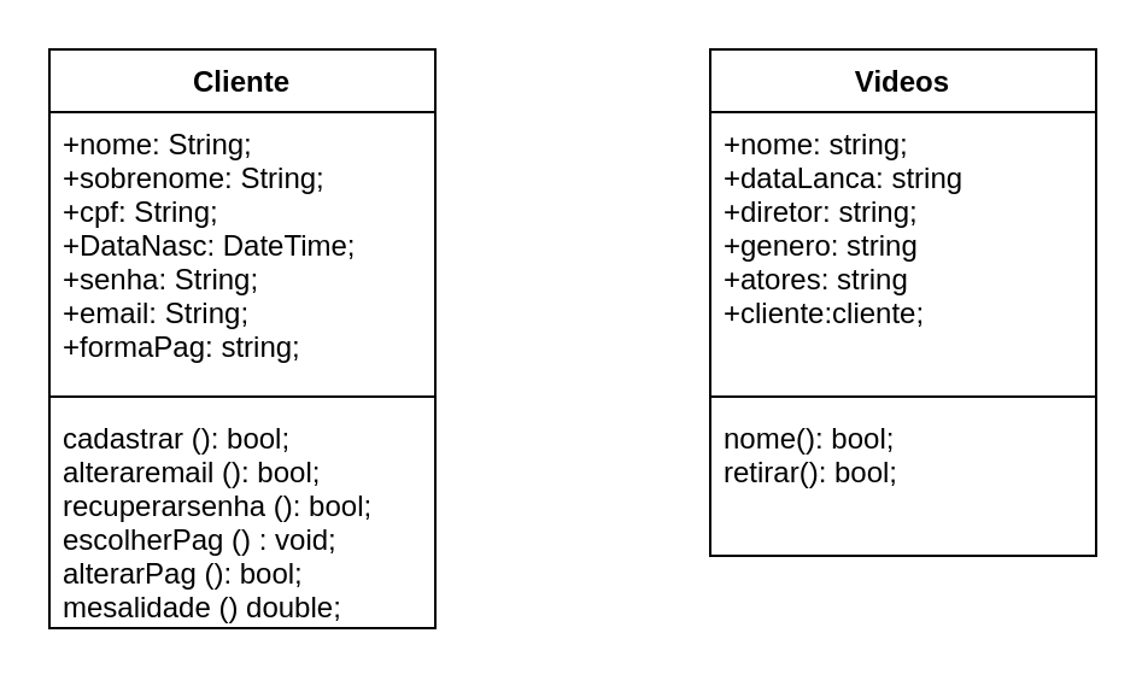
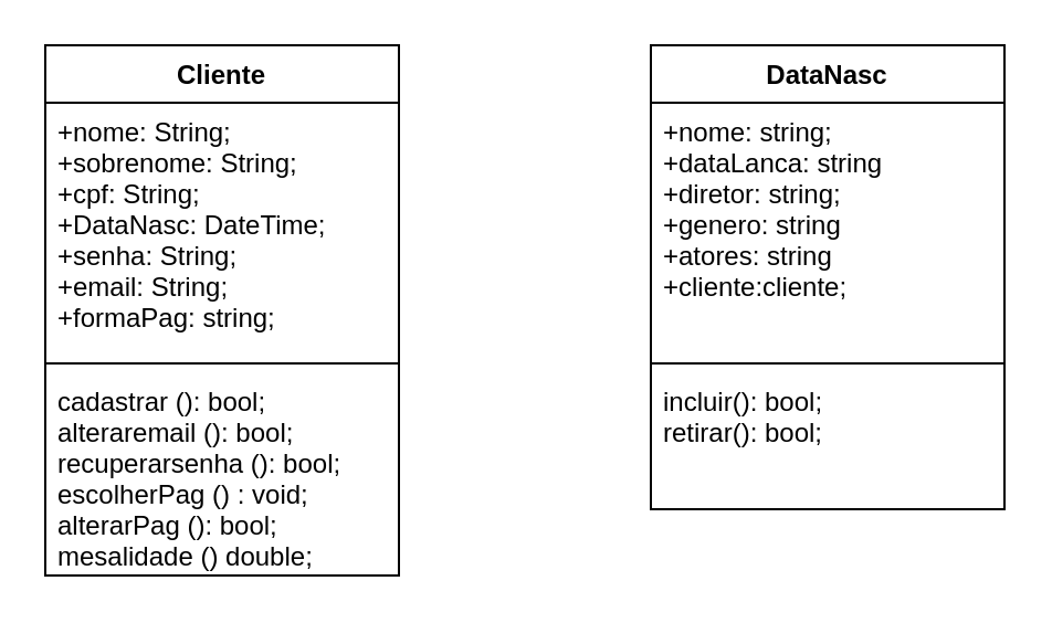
  <mxCell id="0" />
  <mxCell id="1" parent="0" />
  <mxCell id="2" value="Cliente" style="swimlane;fontStyle=1;align=center;verticalAlign=top;childLayout=stackLayout;horizontal=1;startSize=26;horizontalStack=0;resizeParent=1;resizeParentMax=0;resizeLast=0;collapsible=1;marginBottom=0;" vertex="1" parent="1"><mxGeometry x="20" y="20" width="160" height="240" as="geometry" /></mxCell>
  <mxCell id="3" value="+nome: String;&#10;+sobrenome: String;&#10;+cpf: String;&#10;+DataNasc: DateTime;&#10;+senha: String;&#10;+email: String;&#10;+formaPag: string;" style="text;strokeColor=none;fillColor=none;align=left;verticalAlign=top;spacingLeft=4;spacingRight=4;overflow=hidden;rotatable=0;points=[[0,0.5],[1,0.5]];portConstraint=eastwest;" vertex="1" parent="2"><mxGeometry y="26" width="160" height="114" as="geometry" /></mxCell>
  <mxCell id="4" value="" style="line;strokeWidth=1;fillColor=none;align=left;verticalAlign=middle;spacingTop=-1;spacingLeft=3;spacingRight=3;rotatable=0;labelPosition=right;points=[];portConstraint=eastwest;" vertex="1" parent="2"><mxGeometry y="140" width="160" height="8" as="geometry" /></mxCell>
  <mxCell id="5" value="cadastrar (): bool;&#10;alteraremail (): bool;&#10;recuperarsenha (): bool;&#10;escolherPag () : void;&#10;alterarPag (): bool;&#10;mesalidade () double;" style="text;strokeColor=none;fillColor=none;align=left;verticalAlign=top;spacingLeft=4;spacingRight=4;overflow=hidden;rotatable=0;points=[[0,0.5],[1,0.5]];portConstraint=eastwest;" vertex="1" parent="2"><mxGeometry y="148" width="160" height="92" as="geometry" /></mxCell>
- <mxCell id="6" value="Videos" style="swimlane;fontStyle=1;align=center;verticalAlign=top;childLayout=stackLayout;horizontal=1;startSize=26;horizontalStack=0;resizeParent=1;resizeParentMax=0;resizeLast=0;collapsible=1;marginBottom=0;" vertex="1" parent="1"><mxGeometry x="294" y="20" width="160" height="210" as="geometry" /></mxCell>
+ <mxCell id="6" value="DataNasc" style="swimlane;fontStyle=1;align=center;verticalAlign=top;childLayout=stackLayout;horizontal=1;startSize=26;horizontalStack=0;resizeParent=1;resizeParentMax=0;resizeLast=0;collapsible=1;marginBottom=0;" vertex="1" parent="1"><mxGeometry x="294" y="20" width="160" height="210" as="geometry" /></mxCell>
  <mxCell id="7" value="+nome: string;&#10;+dataLanca: string&#10;+diretor: string;&#10;+genero: string&#10;+atores: string&#10;+cliente:cliente;" style="text;strokeColor=none;fillColor=none;align=left;verticalAlign=top;spacingLeft=4;spacingRight=4;overflow=hidden;rotatable=0;points=[[0,0.5],[1,0.5]];portConstraint=eastwest;" vertex="1" parent="6"><mxGeometry y="26" width="160" height="114" as="geometry" /></mxCell>
  <mxCell id="8" value="" style="line;strokeWidth=1;fillColor=none;align=left;verticalAlign=middle;spacingTop=-1;spacingLeft=3;spacingRight=3;rotatable=0;labelPosition=right;points=[];portConstraint=eastwest;" vertex="1" parent="6"><mxGeometry y="140" width="160" height="8" as="geometry" /></mxCell>
- <mxCell id="9" value="nome(): bool;&#10;retirar(): bool;" style="text;strokeColor=none;fillColor=none;align=left;verticalAlign=top;spacingLeft=4;spacingRight=4;overflow=hidden;rotatable=0;points=[[0,0.5],[1,0.5]];portConstraint=eastwest;" vertex="1" parent="6"><mxGeometry y="148" width="160" height="62" as="geometry" /></mxCell>
+ <mxCell id="9" value="incluir(): bool;&#10;retirar(): bool;" style="text;strokeColor=none;fillColor=none;align=left;verticalAlign=top;spacingLeft=4;spacingRight=4;overflow=hidden;rotatable=0;points=[[0,0.5],[1,0.5]];portConstraint=eastwest;" vertex="1" parent="6"><mxGeometry y="148" width="160" height="62" as="geometry" /></mxCell>
